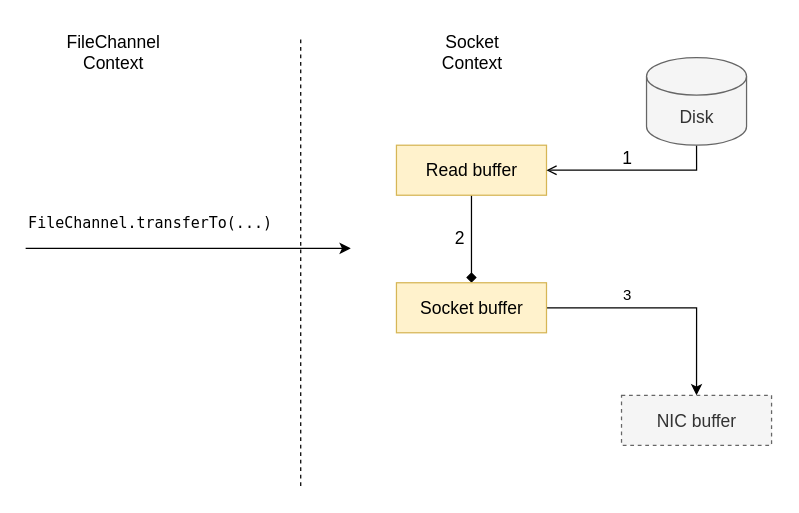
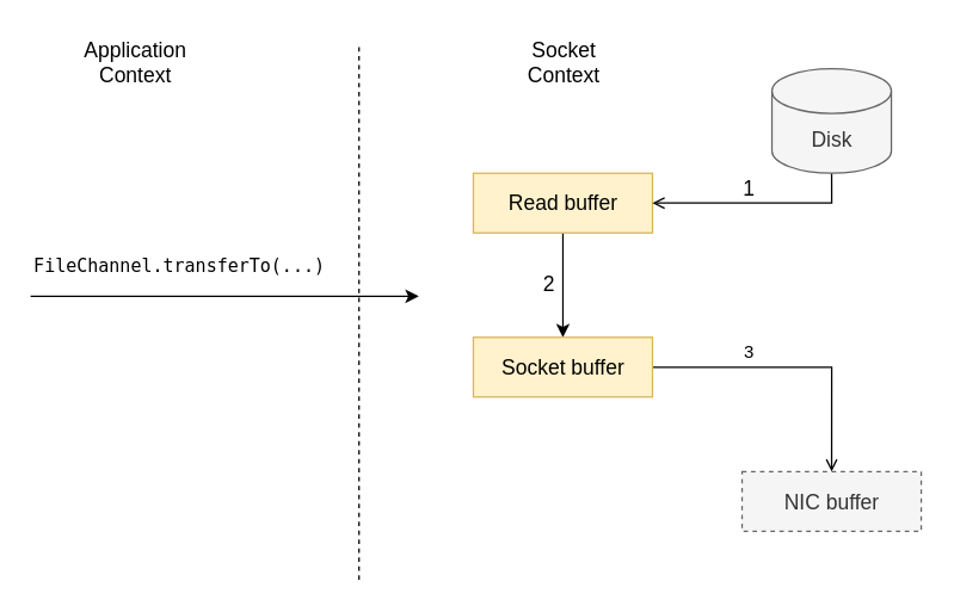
  <mxCell id="0" />
  <mxCell id="1" parent="0" />
  <mxCell id="2" value="" style="endArrow=none;dashed=1;html=1;" edge="1" parent="1"><mxGeometry width="50" height="50" relative="1" as="geometry"><mxPoint x="240" y="388" as="sourcePoint" /><mxPoint x="240" y="28" as="targetPoint" /></mxGeometry></mxCell>
- <mxCell id="3" value="&lt;font style=&quot;font-size: 14px&quot;&gt;FileChannel &lt;br&gt;Context&lt;/font&gt;" style="text;html=1;align=center;verticalAlign=middle;resizable=0;points=[];autosize=1;" vertex="1" parent="1"><mxGeometry x="50" y="25.5" width="80" height="30" as="geometry" /></mxCell>
+ <mxCell id="3" value="&lt;font style=&quot;font-size: 14px&quot;&gt;Application &lt;br&gt;Context&lt;/font&gt;" style="text;html=1;align=center;verticalAlign=middle;resizable=0;points=[];autosize=1;" vertex="1" parent="1"><mxGeometry x="50" y="25.5" width="80" height="30" as="geometry" /></mxCell>
  <mxCell id="4" value="Socket&lt;br style=&quot;font-size: 14px;&quot;&gt;Context" style="text;html=1;align=center;verticalAlign=middle;resizable=0;points=[];autosize=1;fontSize=14;" vertex="1" parent="1"><mxGeometry x="346.56" y="20.5" width="60" height="40" as="geometry" /></mxCell>
- <mxCell id="5" style="edgeStyle=orthogonalEdgeStyle;rounded=0;orthogonalLoop=1;jettySize=auto;html=1;exitX=0.5;exitY=1;exitDx=0;exitDy=0;entryX=0.5;entryY=0;entryDx=0;entryDy=0;fontSize=12;endArrow=diamond;" edge="1" parent="1" source="7" target="10"><mxGeometry relative="1" as="geometry" /></mxCell>
+ <mxCell id="5" style="edgeStyle=orthogonalEdgeStyle;rounded=0;orthogonalLoop=1;jettySize=auto;html=1;exitX=0.5;exitY=1;exitDx=0;exitDy=0;entryX=0.5;entryY=0;entryDx=0;entryDy=0;fontSize=12;" edge="1" parent="1" source="7" target="10"><mxGeometry relative="1" as="geometry" /></mxCell>
  <mxCell id="6" value="&lt;font style=&quot;font-size: 14px&quot;&gt;2&lt;/font&gt;" style="edgeLabel;html=1;align=center;verticalAlign=middle;resizable=0;points=[];fontSize=12;" vertex="1" connectable="0" parent="5"><mxGeometry x="-0.214" relative="1" as="geometry"><mxPoint x="-10" y="5.5" as="offset" /></mxGeometry></mxCell>
  <mxCell id="7" value="Read buffer" style="rounded=0;whiteSpace=wrap;html=1;fontSize=14;fillColor=#fff2cc;strokeColor=#d6b656;" vertex="1" parent="1"><mxGeometry x="316.56" y="115.5" width="120" height="40" as="geometry" /></mxCell>
- <mxCell id="8" style="edgeStyle=orthogonalEdgeStyle;rounded=0;orthogonalLoop=1;jettySize=auto;html=1;exitX=1;exitY=0.5;exitDx=0;exitDy=0;entryX=0.5;entryY=0;entryDx=0;entryDy=0;fontSize=12;" edge="1" parent="1" source="10" target="14"><mxGeometry relative="1" as="geometry" /></mxCell>
+ <mxCell id="8" style="edgeStyle=orthogonalEdgeStyle;rounded=0;orthogonalLoop=1;jettySize=auto;html=1;exitX=1;exitY=0.5;exitDx=0;exitDy=0;entryX=0.5;entryY=0;entryDx=0;entryDy=0;fontSize=12;endArrow=open;" edge="1" parent="1" source="10" target="14"><mxGeometry relative="1" as="geometry" /></mxCell>
  <mxCell id="9" value="3" style="edgeLabel;html=1;align=center;verticalAlign=middle;resizable=0;points=[];fontSize=12;" vertex="1" connectable="0" parent="8"><mxGeometry x="-0.325" relative="1" as="geometry"><mxPoint y="-10" as="offset" /></mxGeometry></mxCell>
  <mxCell id="10" value="Socket buffer" style="rounded=0;whiteSpace=wrap;html=1;fontSize=14;fillColor=#fff2cc;strokeColor=#d6b656;" vertex="1" parent="1"><mxGeometry x="316.56" y="225.5" width="120" height="40" as="geometry" /></mxCell>
  <mxCell id="11" style="edgeStyle=orthogonalEdgeStyle;rounded=0;orthogonalLoop=1;jettySize=auto;html=1;exitX=0.5;exitY=1;exitDx=0;exitDy=0;exitPerimeter=0;fontSize=14;endArrow=open;" edge="1" parent="1" source="13" target="7"><mxGeometry relative="1" as="geometry" /></mxCell>
  <mxCell id="12" value="1" style="edgeLabel;html=1;align=center;verticalAlign=middle;resizable=0;points=[];fontSize=14;" vertex="1" connectable="0" parent="11"><mxGeometry x="0.08" relative="1" as="geometry"><mxPoint y="-10" as="offset" /></mxGeometry></mxCell>
  <mxCell id="13" value="Disk" style="shape=cylinder3;whiteSpace=wrap;html=1;boundedLbl=1;backgroundOutline=1;size=15;fontSize=14;fillColor=#f5f5f5;strokeColor=#666666;fontColor=#333333;" vertex="1" parent="1"><mxGeometry x="516.56" y="45.5" width="80" height="70" as="geometry" /></mxCell>
  <mxCell id="14" value="NIC buffer" style="rounded=0;whiteSpace=wrap;html=1;fontSize=14;fillColor=#f5f5f5;strokeColor=#666666;fontColor=#333333;dashed=1;" vertex="1" parent="1"><mxGeometry x="496.56" y="315.5" width="120" height="40" as="geometry" /></mxCell>
  <mxCell id="15" value="&lt;pre&gt;FileChannel.transferTo(...)&lt;/pre&gt;" style="text;html=1;strokeColor=none;fillColor=none;align=center;verticalAlign=middle;whiteSpace=wrap;rounded=0;fontSize=12;" vertex="1" parent="1"><mxGeometry x="100" y="168" width="40" height="20" as="geometry" /></mxCell>
  <mxCell id="16" value="" style="endArrow=classic;html=1;fontSize=12;" edge="1" parent="1"><mxGeometry width="50" height="50" relative="1" as="geometry"><mxPoint x="20" y="198" as="sourcePoint" /><mxPoint x="280" y="198" as="targetPoint" /></mxGeometry></mxCell>
